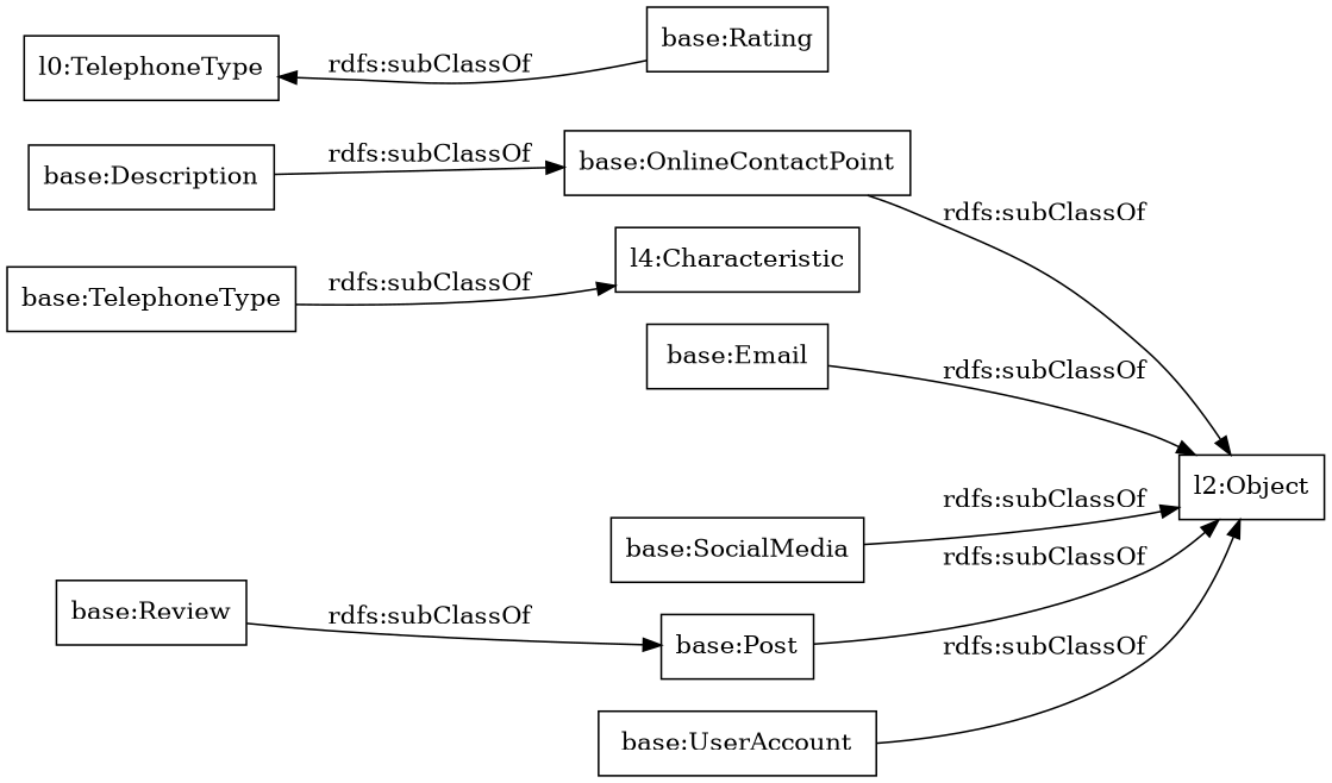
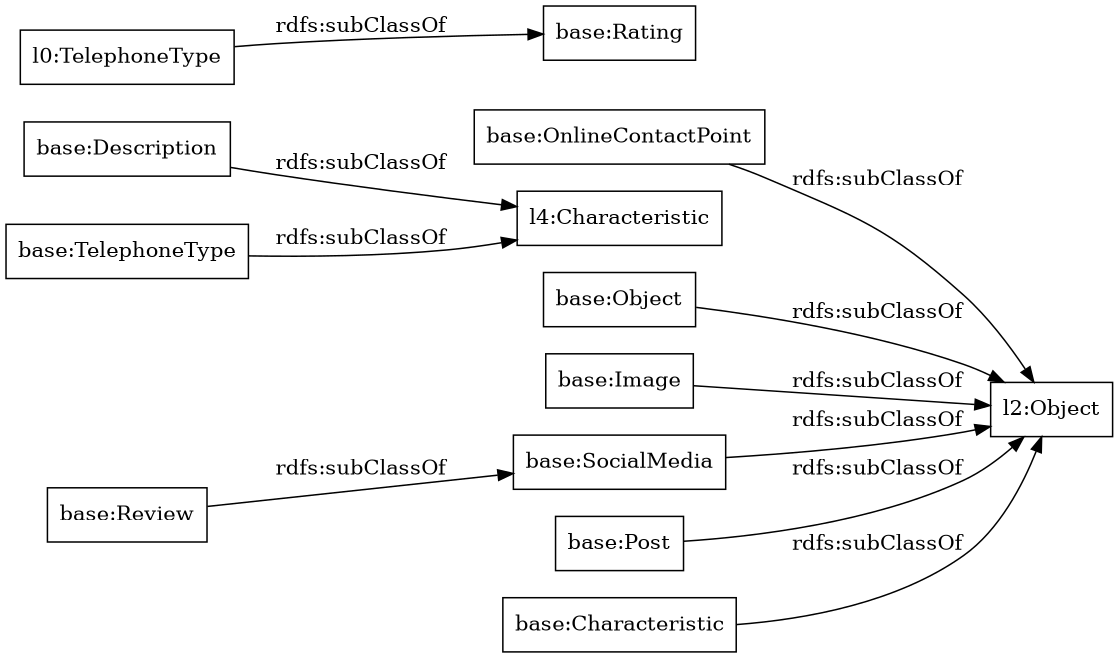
  digraph {
    rankdir=LR
    node [color=black shape=rectangle]
    n1 [label="l2:Object"]
    "base:OnlineContactPoint"
    n3 [label="l4:Characteristic"]
    "base:TelephoneType"
-   "base:Email"
+   "base:Email" [label="base:Object"]
    n6 [label="l0:TelephoneType"]
    "base:Rating"
+   "base:Image"
    "base:SocialMedia"
    n10 [label="base:Description"]
    "base:Review"
    "base:Post"
-   "base:UserAccount"
+   "base:UserAccount" [label="base:Characteristic"]
    "base:OnlineContactPoint" -> n1 [label="rdfs:subClassOf"]
    "base:TelephoneType" -> n3 [label="rdfs:subClassOf"]
    "base:Email" -> n1 [label="rdfs:subClassOf"]
-   "base:Rating" -> n6 [label="rdfs:subClassOf"]
+   n6 -> "base:Rating" [label="rdfs:subClassOf"]
+   "base:Image" -> n1 [label="rdfs:subClassOf"]
    "base:SocialMedia" -> n1 [label="rdfs:subClassOf"]
-   n10 -> "base:OnlineContactPoint" [label="rdfs:subClassOf"]
-   "base:Review" -> "base:Post" [label="rdfs:subClassOf"]
+   n10 -> n3 [label="rdfs:subClassOf"]
+   "base:Review" -> "base:SocialMedia" [label="rdfs:subClassOf"]
    "base:Post" -> n1 [label="rdfs:subClassOf"]
    "base:UserAccount" -> n1 [label="rdfs:subClassOf"]
  }
